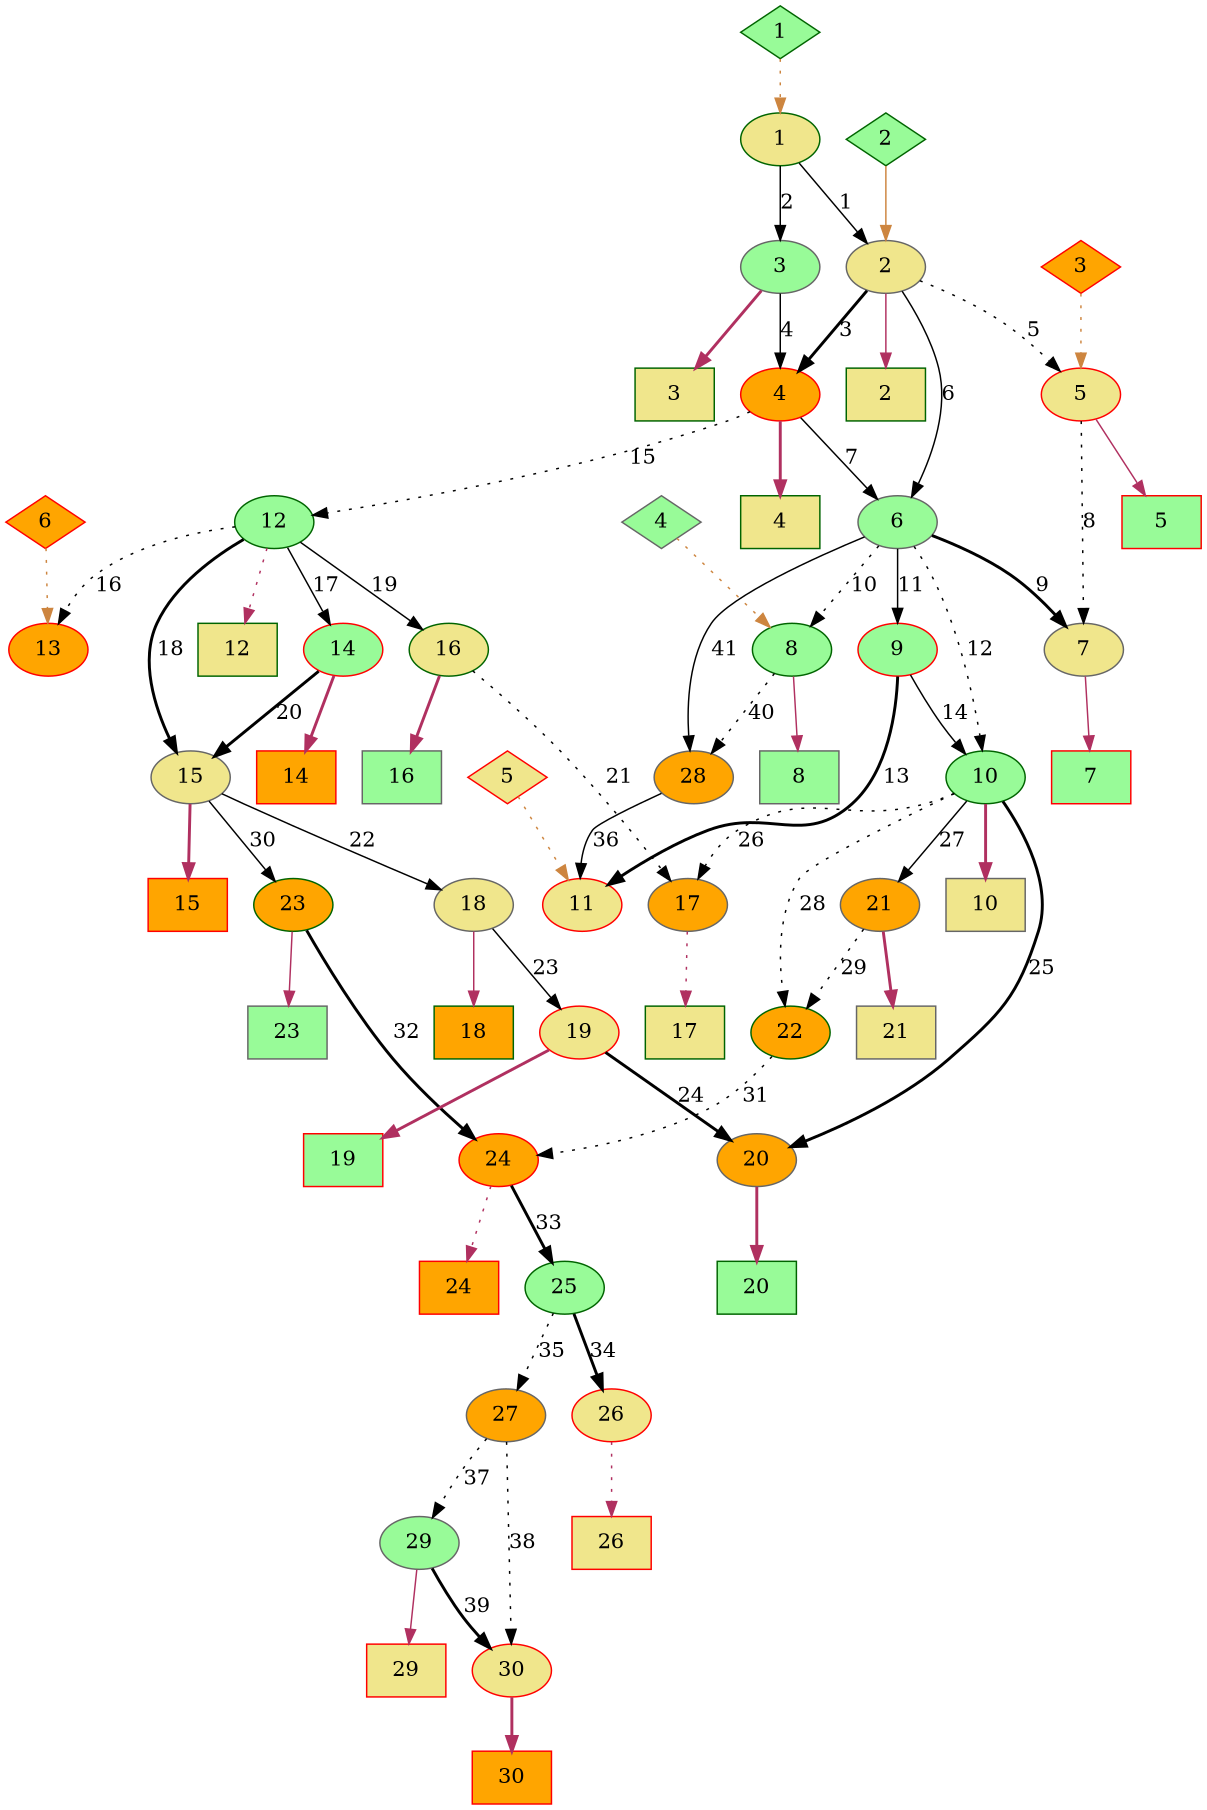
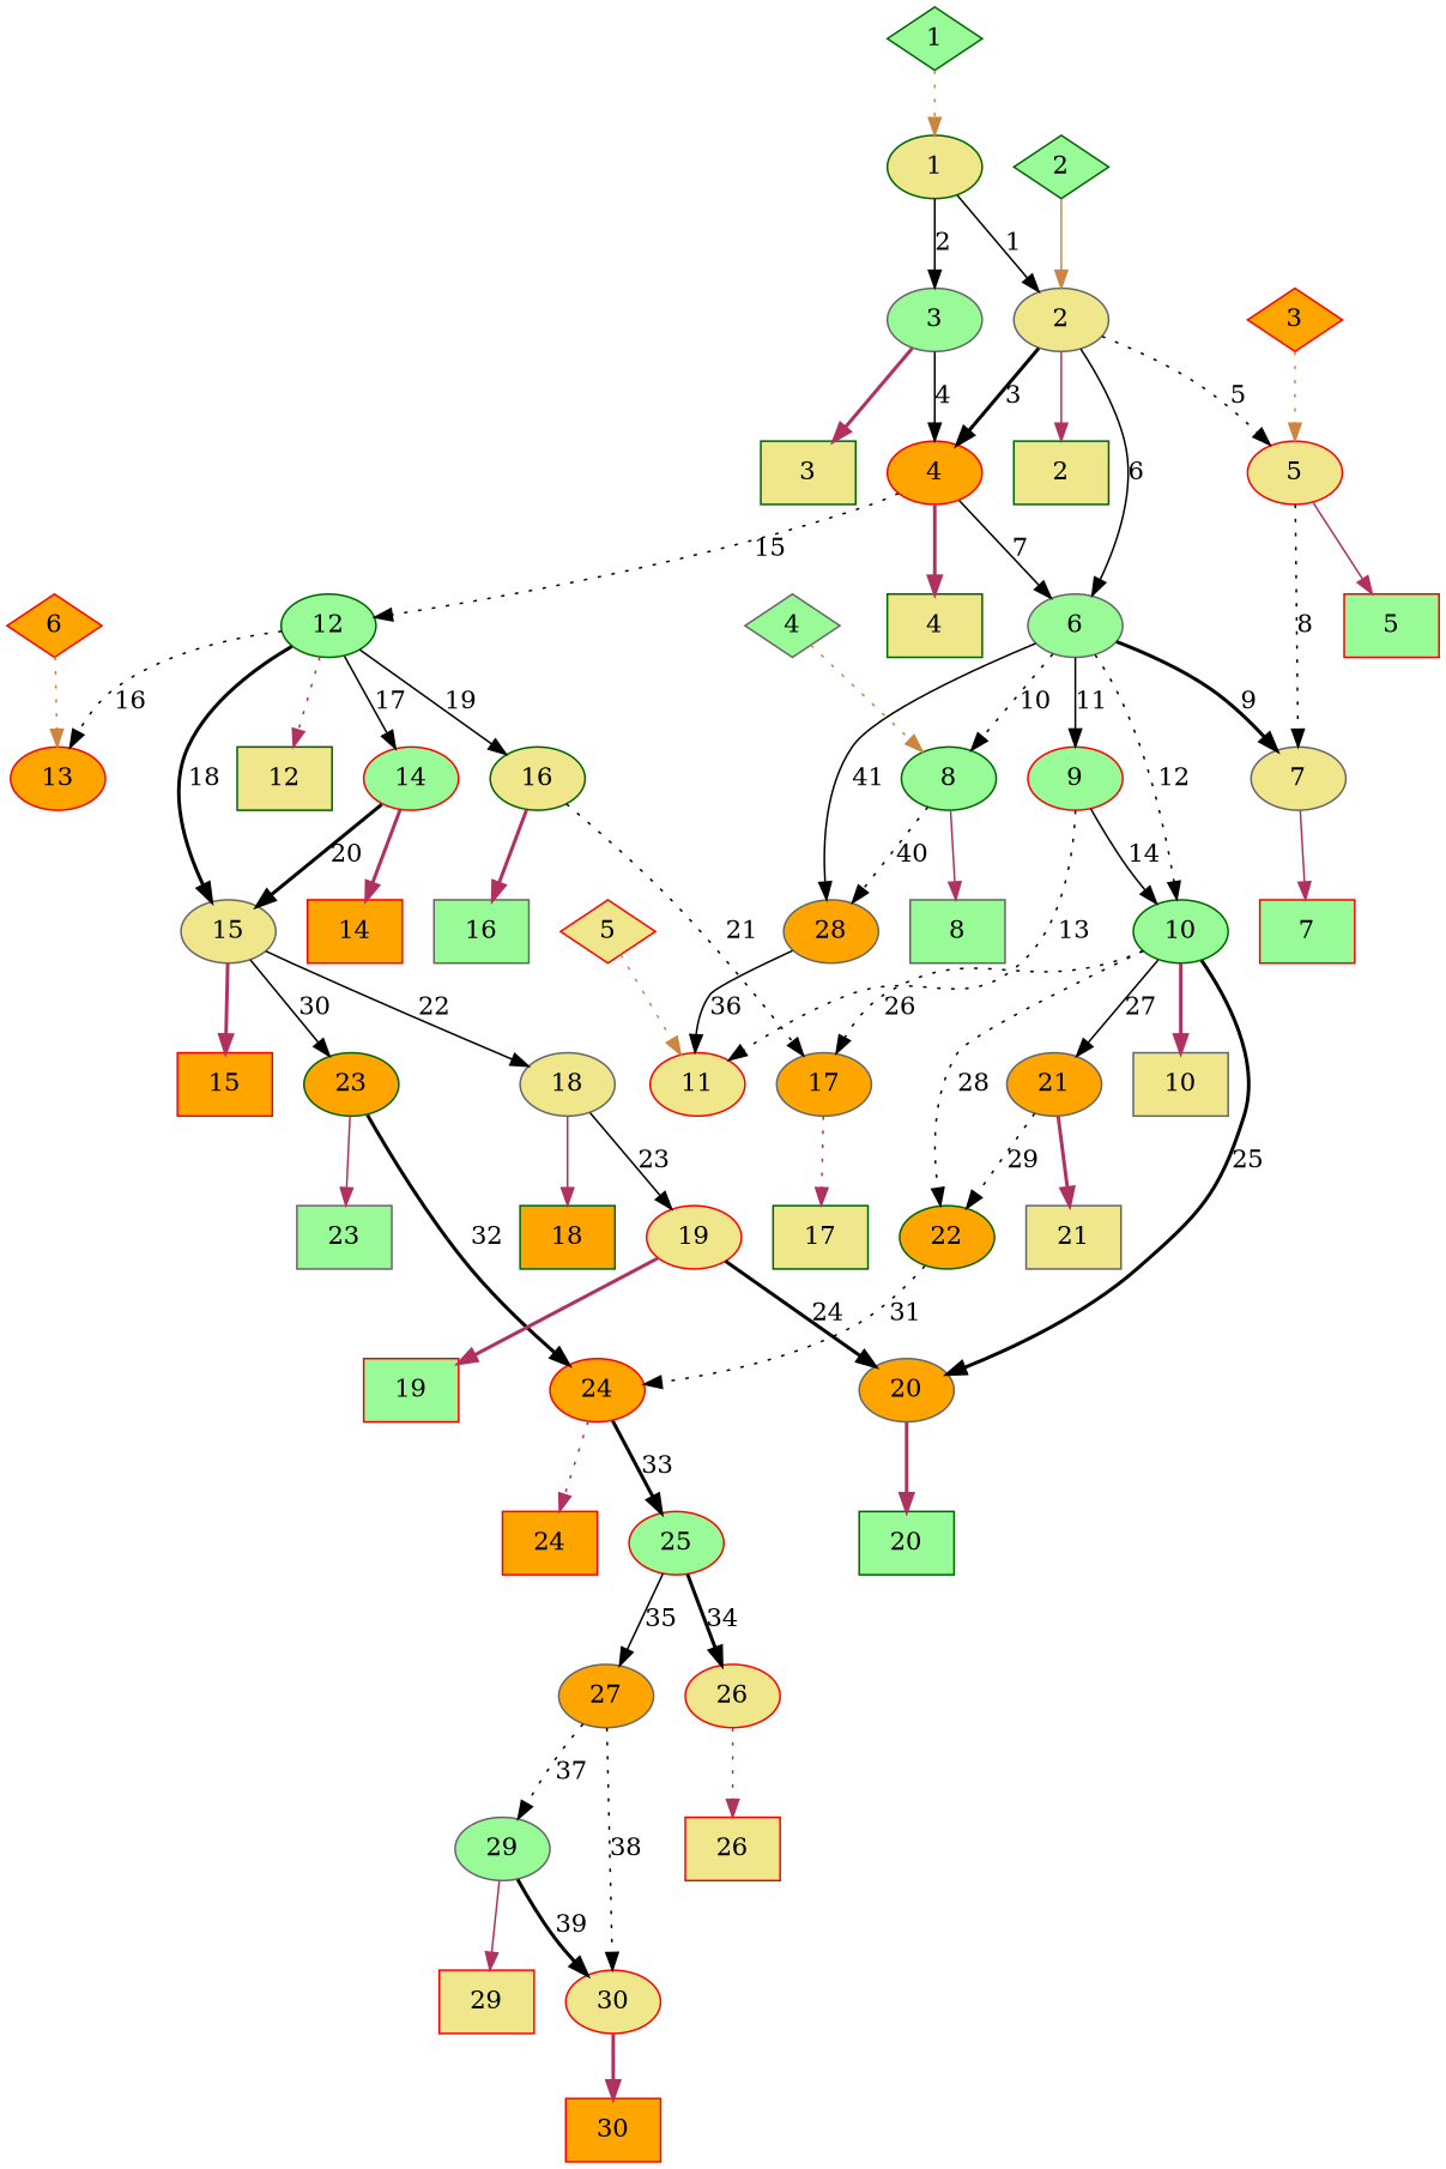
  digraph {
    node [color=red fillcolor=khaki style=filled]
    edge [style=solid]
    n1 [fillcolor=orange label=24]
-   n2 [color=darkgreen fillcolor=palegreen label=25]
+   n2 [fillcolor=palegreen label=25]
    n3 [fillcolor=orange label=24 shape=box]
    n4 [color=gray40 fillcolor=orange label=27]
    n5 [label=26]
    n6 [fillcolor=orange label=4]
    n7 [color=darkgreen fillcolor=palegreen label=12]
    n8 [color=gray40 fillcolor=palegreen label=6]
    n9 [color=darkgreen label=4 shape=box]
    n10 [fillcolor=orange label=13]
    n11 [color=gray40 label=15]
    n12 [color=darkgreen label=16]
    n13 [fillcolor=palegreen label=14]
    n14 [color=darkgreen label=12 shape=box]
    n15 [color=gray40 fillcolor=orange label=28]
    n16 [color=gray40 label=7]
    n17 [color=darkgreen fillcolor=palegreen label=8]
    n18 [color=darkgreen fillcolor=palegreen label=10]
    n19 [fillcolor=palegreen label=9]
    n20 [color=darkgreen label=1]
    n21 [color=gray40 label=2]
    n22 [color=gray40 fillcolor=palegreen label=3]
    n23 [label=5]
    n24 [color=darkgreen label=2 shape=box]
    n25 [color=darkgreen label=3 shape=box]
    n26 [color=darkgreen fillcolor=orange label=23]
    n27 [color=gray40 label=18]
    n28 [fillcolor=orange label=15 shape=box]
    n29 [color=gray40 fillcolor=orange label=17]
    n30 [color=gray40 fillcolor=palegreen label=16 shape=box]
    n31 [fillcolor=orange label=14 shape=box]
    n32 [color=gray40 fillcolor=palegreen label=29]
    n33 [label=30]
    n34 [label=29 shape=box]
    n35 [fillcolor=orange label=30 shape=box]
    n36 [color=gray40 fillcolor=orange label=20]
    n37 [color=darkgreen fillcolor=palegreen label=20 shape=box]
    n38 [fillcolor=palegreen label=5 shape=box]
    n39 [label=11]
    n40 [fillcolor=palegreen label=7 shape=box]
    n41 [color=gray40 fillcolor=palegreen label=8 shape=box]
    n42 [color=darkgreen fillcolor=orange label=22]
    n43 [color=gray40 fillcolor=orange label=21]
    n44 [color=gray40 label=10 shape=box]
    n45 [label=26 shape=box]
    n46 [color=gray40 fillcolor=palegreen label=23 shape=box]
    n47 [label=19]
    n48 [color=darkgreen fillcolor=orange label=18 shape=box]
    n49 [color=darkgreen label=17 shape=box]
    n50 [color=gray40 label=21 shape=box]
    n51 [fillcolor=palegreen label=19 shape=box]
    n52 [color=gray40 fillcolor=palegreen label=4 shape=diamond]
    n53 [color=darkgreen fillcolor=palegreen label=1 shape=diamond]
    n54 [label=5 shape=diamond]
    n55 [color=darkgreen fillcolor=palegreen label=2 shape=diamond]
    n56 [fillcolor=orange label=6 shape=diamond]
    n57 [fillcolor=orange label=3 shape=diamond]
    n1 -> n2 [label=33 style=bold]
    n1 -> n3 [color=maroon style=dotted]
-   n2 -> n4 [label=35 style=dotted]
+   n2 -> n4 [label=35]
    n2 -> n5 [label=34 style=bold]
    n4 -> n32 [label=37 style=dotted]
    n4 -> n33 [label=38 style=dotted]
    n5 -> n45 [color=maroon style=dotted]
    n6 -> n7 [label=15 style=dotted]
    n6 -> n8 [label=7]
    n6 -> n9 [color=maroon style=bold]
    n7 -> n10 [label=16 style=dotted]
    n7 -> n11 [label=18 style=bold]
    n7 -> n12 [label=19]
    n7 -> n13 [label=17]
    n7 -> n14 [color=maroon style=dotted]
    n8 -> n15 [label=41]
    n8 -> n16 [label=9 style=bold]
    n8 -> n17 [label=10 style=dotted]
    n8 -> n18 [label=12 style=dotted]
    n8 -> n19 [label=11]
    n11 -> n26 [label=30]
    n11 -> n27 [label=22]
    n11 -> n28 [color=maroon style=bold]
    n12 -> n29 [label=21 style=dotted]
    n12 -> n30 [color=maroon style=bold]
    n13 -> n11 [label=20 style=bold]
    n13 -> n31 [color=maroon style=bold]
    n15 -> n39 [label=36]
    n16 -> n40 [color=maroon]
    n17 -> n15 [label=40 style=dotted]
    n17 -> n41 [color=maroon]
    n18 -> n29 [label=26 style=dotted]
    n18 -> n36 [label=25 style=bold]
    n18 -> n42 [label=28 style=dotted]
    n18 -> n43 [label=27]
    n18 -> n44 [color=maroon style=bold]
    n19 -> n18 [label=14]
-   n19 -> n39 [label=13 style=bold]
+   n19 -> n39 [label=13 style=dotted]
    n20 -> n21 [label=1]
    n20 -> n22 [label=2]
    n21 -> n6 [label=3 style=bold]
    n21 -> n8 [label=6]
    n21 -> n23 [label=5 style=dotted]
    n21 -> n24 [color=maroon]
    n22 -> n6 [label=4]
    n22 -> n25 [color=maroon style=bold]
    n23 -> n16 [label=8 style=dotted]
    n23 -> n38 [color=maroon]
    n26 -> n1 [label=32 style=bold]
    n26 -> n46 [color=maroon]
    n27 -> n47 [label=23]
    n27 -> n48 [color=maroon]
    n29 -> n49 [color=maroon style=dotted]
    n32 -> n33 [label=39 style=bold]
    n32 -> n34 [color=maroon]
    n33 -> n35 [color=maroon style=bold]
    n36 -> n37 [color=maroon style=bold]
    n42 -> n1 [label=31 style=dotted]
    n43 -> n42 [label=29 style=dotted]
    n43 -> n50 [color=maroon style=bold]
    n47 -> n36 [label=24 style=bold]
    n47 -> n51 [color=maroon style=bold]
    n52 -> n17 [color=peru style=dotted]
    n53 -> n20 [color=peru style=dotted]
    n54 -> n39 [color=peru style=dotted]
    n55 -> n21 [color=peru]
    n56 -> n10 [color=peru style=dotted]
    n57 -> n23 [color=peru style=dotted]
  }
